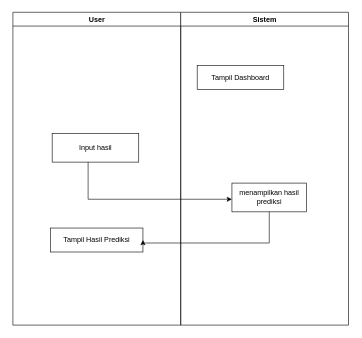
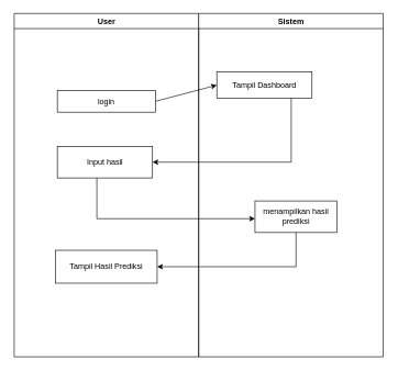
  <mxCell id="0" />
  <mxCell id="1" parent="0" />
  <mxCell id="2" value="User" style="swimlane;whiteSpace=wrap" parent="1" vertex="1"><mxGeometry x="20.5" y="20" width="280" height="522" as="geometry" /></mxCell>
+ <mxCell id="3" value="login" style="" parent="2" vertex="1"><mxGeometry x="65.5" y="117" width="149" height="33" as="geometry" /></mxCell>
  <mxCell id="4" value="Input hasil" style="rounded=0;whiteSpace=wrap;html=1;" parent="2" vertex="1"><mxGeometry x="65.5" y="202" width="144.5" height="48" as="geometry" /></mxCell>
- <mxCell id="5" value="Tampil Hasil Prediksi" style="rounded=0;whiteSpace=wrap;html=1;" parent="2" vertex="1"><mxGeometry x="62.5" y="360" width="154.5" height="40" as="geometry" /></mxCell>
+ <mxCell id="5" value="Tampil Hasil Prediksi" style="rounded=0;whiteSpace=wrap;html=1;" parent="2" vertex="1"><mxGeometry x="62.5" y="360" width="154.5" height="50" as="geometry" /></mxCell>
  <mxCell id="6" value="Sistem" style="swimlane;whiteSpace=wrap" parent="1" vertex="1"><mxGeometry x="300.5" y="20" width="280" height="522" as="geometry" /></mxCell>
  <mxCell id="7" value="Tampil Dashboard" style="rounded=0;whiteSpace=wrap;html=1;" parent="6" vertex="1"><mxGeometry x="27.5" y="89" width="144.5" height="40" as="geometry" /></mxCell>
  <mxCell id="8" value="menampilkan hasil prediksi" style="rounded=0;whiteSpace=wrap;html=1;" parent="6" vertex="1"><mxGeometry x="85.5" y="285" width="124.5" height="48" as="geometry" /></mxCell>
+ <mxCell id="9" value="" style="endArrow=classic;html=1;rounded=0;entryX=0;entryY=0.5;entryDx=0;entryDy=0;exitX=1;exitY=0.5;exitDx=0;exitDy=0;" parent="1" source="3" target="7" edge="1"><mxGeometry width="50" height="50" relative="1" as="geometry"><mxPoint x="216" y="192" as="sourcePoint" /><mxPoint x="266" y="142" as="targetPoint" /></mxGeometry></mxCell>
+ <mxCell id="10" style="edgeStyle=orthogonalEdgeStyle;rounded=0;orthogonalLoop=1;jettySize=auto;html=1;" parent="1" source="7" target="4" edge="1"><mxGeometry relative="1" as="geometry"><Array as="points"><mxPoint x="441" y="246" /></Array></mxGeometry></mxCell>
  <mxCell id="11" style="edgeStyle=orthogonalEdgeStyle;rounded=0;orthogonalLoop=1;jettySize=auto;html=1;" parent="1" source="4" edge="1"><mxGeometry relative="1" as="geometry"><mxPoint x="386" y="332" as="targetPoint" /><Array as="points"><mxPoint x="146" y="332" /></Array></mxGeometry></mxCell>
  <mxCell id="12" style="edgeStyle=orthogonalEdgeStyle;rounded=0;orthogonalLoop=1;jettySize=auto;html=1;entryX=1;entryY=0.5;entryDx=0;entryDy=0;" parent="1" source="8" target="5" edge="1"><mxGeometry relative="1" as="geometry"><Array as="points"><mxPoint x="448" y="405" /></Array></mxGeometry></mxCell>
